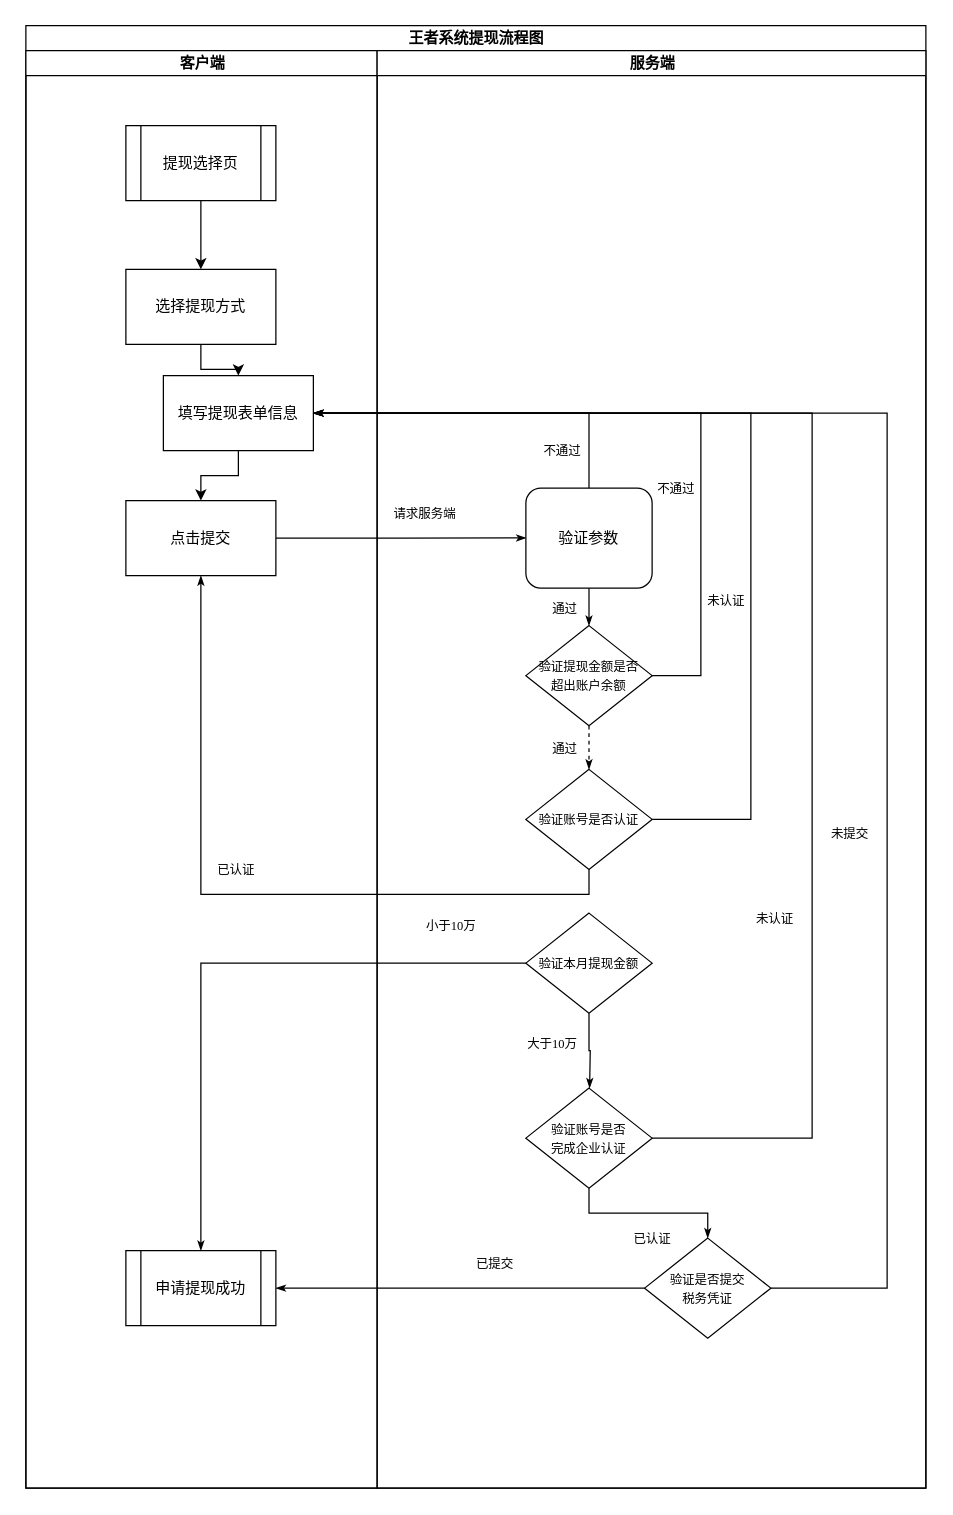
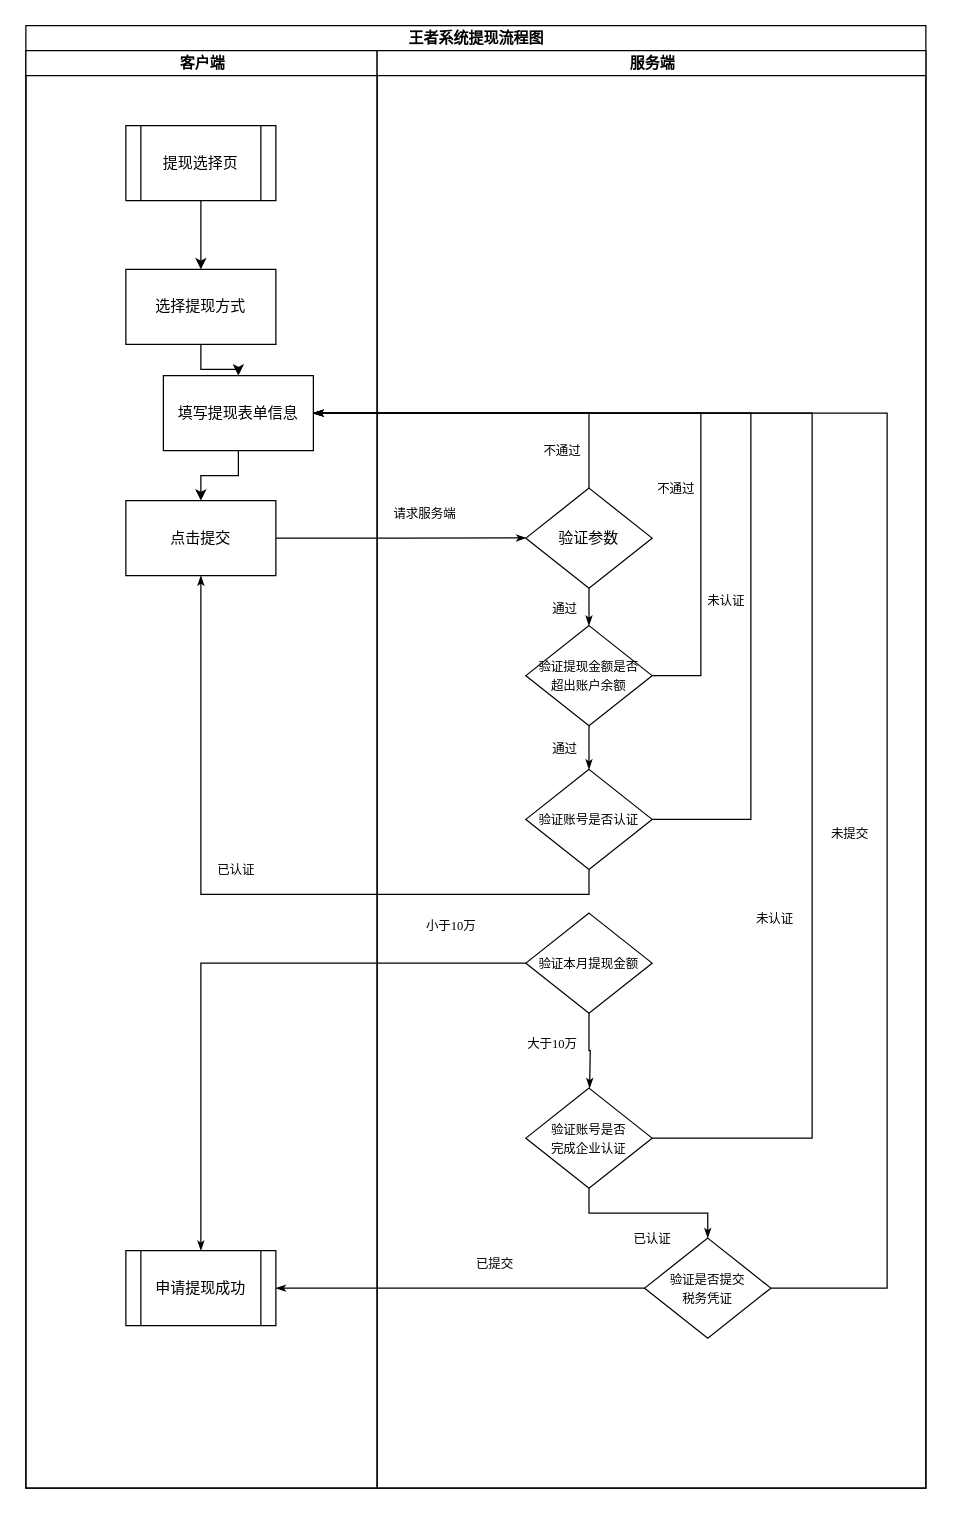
  <mxCell id="0" />
  <mxCell id="1" parent="0" />
  <mxCell id="2" value="王者系统提现流程图" style="swimlane;html=1;childLayout=stackLayout;resizeParent=1;resizeParentMax=0;startSize=20;" parent="1" vertex="1"><mxGeometry x="20" y="20" width="720" height="1170" as="geometry" /></mxCell>
  <mxCell id="3" value="&lt;font style=&quot;font-size: 10px&quot;&gt;请求服务端&lt;/font&gt;" style="edgeStyle=orthogonalEdgeStyle;rounded=0;html=1;labelBackgroundColor=none;startArrow=none;startFill=0;startSize=5;endArrow=classicThin;endFill=1;endSize=5;jettySize=auto;orthogonalLoop=1;strokeColor=#000000;strokeWidth=1;fontFamily=Verdana;fontSize=8;fontColor=#000000;exitX=1;exitY=0.5;exitDx=0;exitDy=0;entryX=0;entryY=0.5;entryDx=0;entryDy=0;" parent="2" source="11" edge="1"><mxGeometry x="0.197" y="20" relative="1" as="geometry"><mxPoint as="offset" /><mxPoint x="240" y="488.114" as="sourcePoint" /><mxPoint x="400.286" y="409.857" as="targetPoint" /></mxGeometry></mxCell>
  <mxCell id="4" value="客户端" style="swimlane;html=1;startSize=20;" parent="2" vertex="1"><mxGeometry y="20" width="281" height="1150" as="geometry" /></mxCell>
  <mxCell id="5" style="edgeStyle=orthogonalEdgeStyle;rounded=0;orthogonalLoop=1;jettySize=auto;html=1;entryX=0.5;entryY=0;entryDx=0;entryDy=0;" parent="4" source="6" target="8" edge="1"><mxGeometry relative="1" as="geometry" /></mxCell>
  <mxCell id="6" value="提现选择页" style="shape=process;whiteSpace=wrap;html=1;backgroundOutline=1;" parent="4" vertex="1"><mxGeometry x="80" y="60" width="120" height="60" as="geometry" /></mxCell>
  <mxCell id="7" style="edgeStyle=orthogonalEdgeStyle;rounded=0;orthogonalLoop=1;jettySize=auto;html=1;entryX=0.5;entryY=0;entryDx=0;entryDy=0;" parent="4" source="8" target="10" edge="1"><mxGeometry relative="1" as="geometry" /></mxCell>
  <mxCell id="8" value="选择提现方式" style="rounded=0;whiteSpace=wrap;html=1;" parent="4" vertex="1"><mxGeometry x="80" y="175" width="120" height="60" as="geometry" /></mxCell>
  <mxCell id="9" style="edgeStyle=orthogonalEdgeStyle;rounded=0;orthogonalLoop=1;jettySize=auto;html=1;entryX=0.5;entryY=0;entryDx=0;entryDy=0;" parent="4" source="10" target="11" edge="1"><mxGeometry relative="1" as="geometry" /></mxCell>
  <mxCell id="10" value="填写提现表单信息" style="rounded=0;whiteSpace=wrap;html=1;" parent="4" vertex="1"><mxGeometry x="110" y="260" width="120" height="60" as="geometry" /></mxCell>
  <mxCell id="11" value="点击提交" style="rounded=0;whiteSpace=wrap;html=1;" parent="4" vertex="1"><mxGeometry x="80" y="360" width="120" height="60" as="geometry" /></mxCell>
  <mxCell id="12" value="申请提现成功" style="shape=process;whiteSpace=wrap;html=1;backgroundOutline=1;" parent="4" vertex="1"><mxGeometry x="80" y="960" width="120" height="60" as="geometry" /></mxCell>
  <mxCell id="13" value="&lt;font style=&quot;font-size: 10px&quot;&gt;不通过&lt;/font&gt;" style="edgeStyle=orthogonalEdgeStyle;rounded=0;html=1;labelBackgroundColor=none;startArrow=none;startFill=0;startSize=5;endArrow=classicThin;endFill=1;endSize=5;jettySize=auto;orthogonalLoop=1;strokeColor=#000000;strokeWidth=1;fontFamily=Verdana;fontSize=8;fontColor=#000000;exitX=0.5;exitY=0;exitDx=0;exitDy=0;entryX=1;entryY=0.5;entryDx=0;entryDy=0;" parent="2" source="17" target="10" edge="1"><mxGeometry x="-0.417" y="30" relative="1" as="geometry"><mxPoint as="offset" /><mxPoint x="289.786" y="319.857" as="sourcePoint" /><mxPoint x="489.786" y="319.857" as="targetPoint" /></mxGeometry></mxCell>
  <mxCell id="14" value="&lt;font style=&quot;font-size: 10px&quot;&gt;未认证&lt;/font&gt;" style="edgeStyle=orthogonalEdgeStyle;rounded=0;html=1;labelBackgroundColor=none;startArrow=none;startFill=0;startSize=5;endArrow=classicThin;endFill=1;endSize=5;jettySize=auto;orthogonalLoop=1;strokeColor=#000000;strokeWidth=1;fontFamily=Verdana;fontSize=8;fontColor=#000000;exitX=1;exitY=0.5;exitDx=0;exitDy=0;entryX=1;entryY=0.5;entryDx=0;entryDy=0;" parent="2" source="18" target="10" edge="1"><mxGeometry x="-0.325" y="20" relative="1" as="geometry"><mxPoint as="offset" /><mxPoint x="460.381" y="379.81" as="sourcePoint" /><mxPoint x="209.905" y="319.81" as="targetPoint" /><Array as="points"><mxPoint x="580" y="635" /><mxPoint x="580" y="310" /></Array></mxGeometry></mxCell>
  <mxCell id="15" value="&lt;font style=&quot;font-size: 10px&quot;&gt;小于10万&lt;/font&gt;" style="edgeStyle=orthogonalEdgeStyle;rounded=0;html=1;labelBackgroundColor=none;startArrow=none;startFill=0;startSize=5;endArrow=classicThin;endFill=1;endSize=5;jettySize=auto;orthogonalLoop=1;strokeColor=#000000;strokeWidth=1;fontFamily=Verdana;fontSize=8;fontColor=#000000;entryX=0.5;entryY=0;entryDx=0;entryDy=0;exitX=0;exitY=0.5;exitDx=0;exitDy=0;" parent="2" source="20" target="12" edge="1"><mxGeometry x="-0.754" y="-30" relative="1" as="geometry"><mxPoint as="offset" /><mxPoint x="460.571" y="595.286" as="sourcePoint" /><mxPoint x="200" y="660" as="targetPoint" /></mxGeometry></mxCell>
  <mxCell id="16" value="服务端" style="swimlane;html=1;startSize=20;" parent="2" vertex="1"><mxGeometry x="281" y="20" width="439" height="1150" as="geometry" /></mxCell>
- <mxCell id="17" value="验证参数" style="whiteSpace=wrap;html=1;rounded=1;" parent="16" vertex="1"><mxGeometry x="119" y="350" width="101" height="80" as="geometry" /></mxCell>
+ <mxCell id="17" value="验证参数" style="rhombus;whiteSpace=wrap;html=1;" parent="16" vertex="1"><mxGeometry x="119" y="350" width="101" height="80" as="geometry" /></mxCell>
  <mxCell id="18" value="&lt;font style=&quot;font-size: 10px&quot;&gt;验证账号是否认证&lt;/font&gt;" style="rhombus;whiteSpace=wrap;html=1;" parent="16" vertex="1"><mxGeometry x="119" y="575" width="101" height="80" as="geometry" /></mxCell>
- <mxCell id="19" value="&lt;font style=&quot;font-size: 10px&quot;&gt;通过&lt;/font&gt;" style="edgeStyle=orthogonalEdgeStyle;rounded=0;html=1;labelBackgroundColor=none;startArrow=none;startFill=0;startSize=5;endArrow=classicThin;endFill=1;endSize=5;jettySize=auto;orthogonalLoop=1;strokeColor=#000000;strokeWidth=1;fontFamily=Verdana;fontSize=8;fontColor=#000000;exitX=0.5;exitY=1;exitDx=0;exitDy=0;entryX=0.5;entryY=0;entryDx=0;entryDy=0;dashed=1;" parent="16" source="25" target="18" edge="1"><mxGeometry x="0.035" y="-20" relative="1" as="geometry"><mxPoint as="offset" /><mxPoint x="179.571" y="359.857" as="sourcePoint" /><mxPoint x="170" y="480" as="targetPoint" /></mxGeometry></mxCell>
+ <mxCell id="19" value="&lt;font style=&quot;font-size: 10px&quot;&gt;通过&lt;/font&gt;" style="edgeStyle=orthogonalEdgeStyle;rounded=0;html=1;labelBackgroundColor=none;startArrow=none;startFill=0;startSize=5;endArrow=classicThin;endFill=1;endSize=5;jettySize=auto;orthogonalLoop=1;strokeColor=#000000;strokeWidth=1;fontFamily=Verdana;fontSize=8;fontColor=#000000;exitX=0.5;exitY=1;exitDx=0;exitDy=0;entryX=0.5;entryY=0;entryDx=0;entryDy=0;" parent="16" source="25" target="18" edge="1"><mxGeometry x="0.035" y="-20" relative="1" as="geometry"><mxPoint as="offset" /><mxPoint x="179.571" y="359.857" as="sourcePoint" /><mxPoint x="170" y="480" as="targetPoint" /></mxGeometry></mxCell>
  <mxCell id="20" value="&lt;span style=&quot;font-size: 10px&quot;&gt;验证本月提现金额&lt;/span&gt;" style="rhombus;whiteSpace=wrap;html=1;" parent="16" vertex="1"><mxGeometry x="119" y="690" width="101" height="80" as="geometry" /></mxCell>
  <mxCell id="21" value="&lt;font style=&quot;font-size: 10px&quot;&gt;已认证&lt;/font&gt;" style="edgeStyle=orthogonalEdgeStyle;rounded=0;html=1;labelBackgroundColor=none;startArrow=none;startFill=0;startSize=5;endArrow=classicThin;endFill=1;endSize=5;jettySize=auto;orthogonalLoop=1;strokeColor=#000000;strokeWidth=1;fontFamily=Verdana;fontSize=8;fontColor=#000000;exitX=0.5;exitY=1;exitDx=0;exitDy=0;" parent="16" source="18" target="11" edge="1"><mxGeometry x="0.035" y="-20" relative="1" as="geometry"><mxPoint as="offset" /><mxPoint x="170" y="660" as="sourcePoint" /><mxPoint x="179.759" y="585.172" as="targetPoint" /></mxGeometry></mxCell>
  <mxCell id="22" value="&lt;font style=&quot;font-size: 10px&quot;&gt;验证账号是否&lt;br&gt;完成企业认证&lt;/font&gt;" style="rhombus;whiteSpace=wrap;html=1;" parent="16" vertex="1"><mxGeometry x="119" y="830" width="101" height="80" as="geometry" /></mxCell>
  <mxCell id="23" value="&lt;font style=&quot;font-size: 10px&quot;&gt;验证是否提交&lt;br&gt;税务凭证&lt;br&gt;&lt;/font&gt;" style="rhombus;whiteSpace=wrap;html=1;" parent="16" vertex="1"><mxGeometry x="214" y="950" width="101" height="80" as="geometry" /></mxCell>
  <mxCell id="24" value="&lt;font style=&quot;font-size: 10px&quot;&gt;已认证&lt;/font&gt;" style="edgeStyle=orthogonalEdgeStyle;rounded=0;html=1;labelBackgroundColor=none;startArrow=none;startFill=0;startSize=5;endArrow=classicThin;endFill=1;endSize=5;jettySize=auto;orthogonalLoop=1;strokeColor=#000000;strokeWidth=1;fontFamily=Verdana;fontSize=8;fontColor=#000000;entryX=0.5;entryY=0;entryDx=0;entryDy=0;exitX=0.5;exitY=1;exitDx=0;exitDy=0;" parent="16" source="22" target="23" edge="1"><mxGeometry x="0.035" y="-20" relative="1" as="geometry"><mxPoint as="offset" /><mxPoint x="170" y="910" as="sourcePoint" /><mxPoint x="180" y="700" as="targetPoint" /></mxGeometry></mxCell>
  <mxCell id="25" value="&lt;font style=&quot;font-size: 10px&quot;&gt;验证提现金额是否&lt;br&gt;超出账户余额&lt;/font&gt;" style="rhombus;whiteSpace=wrap;html=1;" parent="16" vertex="1"><mxGeometry x="119" y="460" width="101" height="80" as="geometry" /></mxCell>
  <mxCell id="26" value="&lt;font style=&quot;font-size: 10px&quot;&gt;通过&lt;/font&gt;" style="edgeStyle=orthogonalEdgeStyle;rounded=0;html=1;labelBackgroundColor=none;startArrow=none;startFill=0;startSize=5;endArrow=classicThin;endFill=1;endSize=5;jettySize=auto;orthogonalLoop=1;strokeColor=#000000;strokeWidth=1;fontFamily=Verdana;fontSize=8;fontColor=#000000;exitX=0.5;exitY=1;exitDx=0;exitDy=0;entryX=0.5;entryY=0;entryDx=0;entryDy=0;" parent="16" source="17" target="25" edge="1"><mxGeometry x="0.035" y="-20" relative="1" as="geometry"><mxPoint as="offset" /><mxPoint x="511" y="530" as="sourcePoint" /><mxPoint x="511" y="675" as="targetPoint" /></mxGeometry></mxCell>
  <mxCell id="27" value="&lt;font style=&quot;font-size: 10px&quot;&gt;未认证&lt;/font&gt;" style="edgeStyle=orthogonalEdgeStyle;rounded=0;html=1;labelBackgroundColor=none;startArrow=none;startFill=0;startSize=5;endArrow=classicThin;endFill=1;endSize=5;jettySize=auto;orthogonalLoop=1;strokeColor=#000000;strokeWidth=1;fontFamily=Verdana;fontSize=8;fontColor=#000000;exitX=1;exitY=0.5;exitDx=0;exitDy=0;entryX=1;entryY=0.5;entryDx=0;entryDy=0;" parent="2" source="22" target="10" edge="1"><mxGeometry x="-0.451" y="30" relative="1" as="geometry"><mxPoint as="offset" /><mxPoint x="510.857" y="555.286" as="sourcePoint" /><mxPoint x="210.286" y="319.857" as="targetPoint" /><Array as="points"><mxPoint x="629" y="890" /><mxPoint x="629" y="310" /></Array></mxGeometry></mxCell>
  <mxCell id="28" value="&lt;font style=&quot;font-size: 10px&quot;&gt;已提交&lt;/font&gt;" style="edgeStyle=orthogonalEdgeStyle;rounded=0;html=1;labelBackgroundColor=none;startArrow=none;startFill=0;startSize=5;endArrow=classicThin;endFill=1;endSize=5;jettySize=auto;orthogonalLoop=1;strokeColor=#000000;strokeWidth=1;fontFamily=Verdana;fontSize=8;fontColor=#000000;entryX=1;entryY=0.5;entryDx=0;entryDy=0;exitX=0;exitY=0.5;exitDx=0;exitDy=0;" parent="2" source="23" target="12" edge="1"><mxGeometry x="-0.184" y="-20" relative="1" as="geometry"><mxPoint as="offset" /><mxPoint x="460.759" y="850.345" as="sourcePoint" /><mxPoint x="460.759" y="890.345" as="targetPoint" /></mxGeometry></mxCell>
  <mxCell id="29" value="&lt;font style=&quot;font-size: 10px&quot;&gt;未提交&lt;/font&gt;" style="edgeStyle=orthogonalEdgeStyle;rounded=0;html=1;labelBackgroundColor=none;startArrow=none;startFill=0;startSize=5;endArrow=classicThin;endFill=1;endSize=5;jettySize=auto;orthogonalLoop=1;strokeColor=#000000;strokeWidth=1;fontFamily=Verdana;fontSize=8;fontColor=#000000;exitX=1;exitY=0.5;exitDx=0;exitDy=0;entryX=1;entryY=0.5;entryDx=0;entryDy=0;" parent="2" source="23" target="10" edge="1"><mxGeometry x="-0.27" y="30" relative="1" as="geometry"><mxPoint as="offset" /><mxPoint x="511.103" y="810.345" as="sourcePoint" /><mxPoint x="209.724" y="320" as="targetPoint" /><Array as="points"><mxPoint x="689" y="1010" /><mxPoint x="689" y="310" /></Array></mxGeometry></mxCell>
  <mxCell id="30" value="&lt;font style=&quot;font-size: 10px&quot;&gt;不通过&lt;/font&gt;" style="edgeStyle=orthogonalEdgeStyle;rounded=0;html=1;labelBackgroundColor=none;startArrow=none;startFill=0;startSize=5;endArrow=classicThin;endFill=1;endSize=5;jettySize=auto;orthogonalLoop=1;strokeColor=#000000;strokeWidth=1;fontFamily=Verdana;fontSize=8;fontColor=#000000;exitX=1;exitY=0.5;exitDx=0;exitDy=0;entryX=1;entryY=0.5;entryDx=0;entryDy=0;" parent="2" source="25" target="10" edge="1"><mxGeometry x="-0.325" y="20" relative="1" as="geometry"><mxPoint as="offset" /><mxPoint x="511.167" y="645.333" as="sourcePoint" /><mxPoint x="210.333" y="320.333" as="targetPoint" /><Array as="points"><mxPoint x="540" y="520" /><mxPoint x="540" y="310" /></Array></mxGeometry></mxCell>
  <mxCell id="31" value="&lt;font style=&quot;font-size: 10px&quot;&gt;大于10万&lt;/font&gt;" style="edgeStyle=orthogonalEdgeStyle;rounded=0;html=1;labelBackgroundColor=none;startArrow=none;startFill=0;startSize=5;endArrow=classicThin;endFill=1;endSize=5;jettySize=auto;orthogonalLoop=1;strokeColor=#000000;strokeWidth=1;fontFamily=Verdana;fontSize=8;fontColor=#000000;exitX=0.5;exitY=1;exitDx=0;exitDy=0;" parent="1" source="20" edge="1"><mxGeometry x="-0.2" y="-30" relative="1" as="geometry"><mxPoint as="offset" /><mxPoint x="430.059" y="780.176" as="sourcePoint" /><mxPoint x="471" y="870" as="targetPoint" /></mxGeometry></mxCell>
